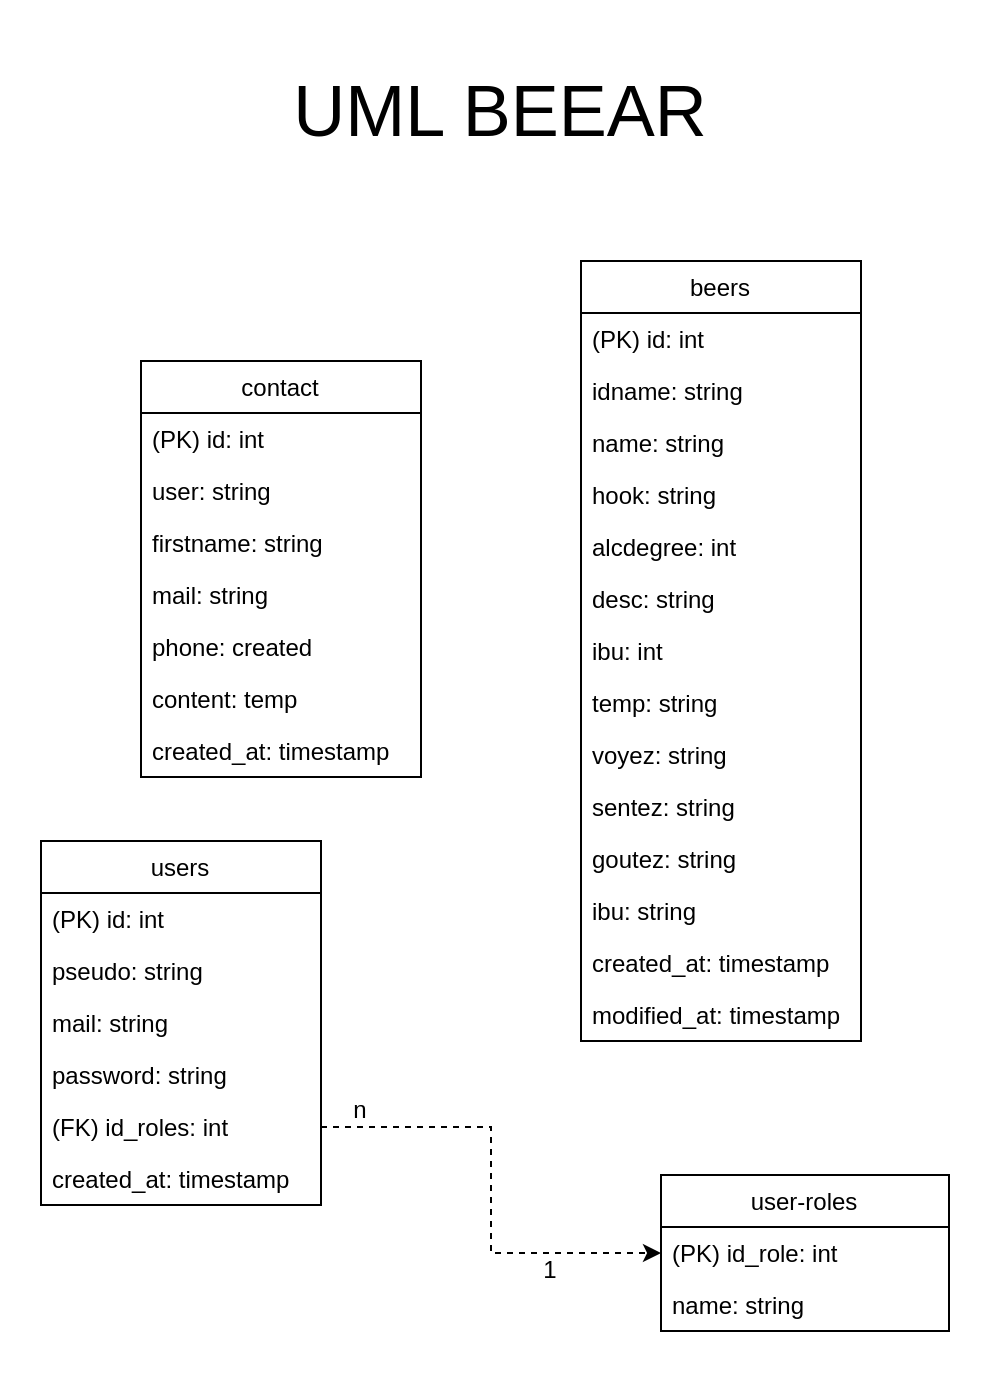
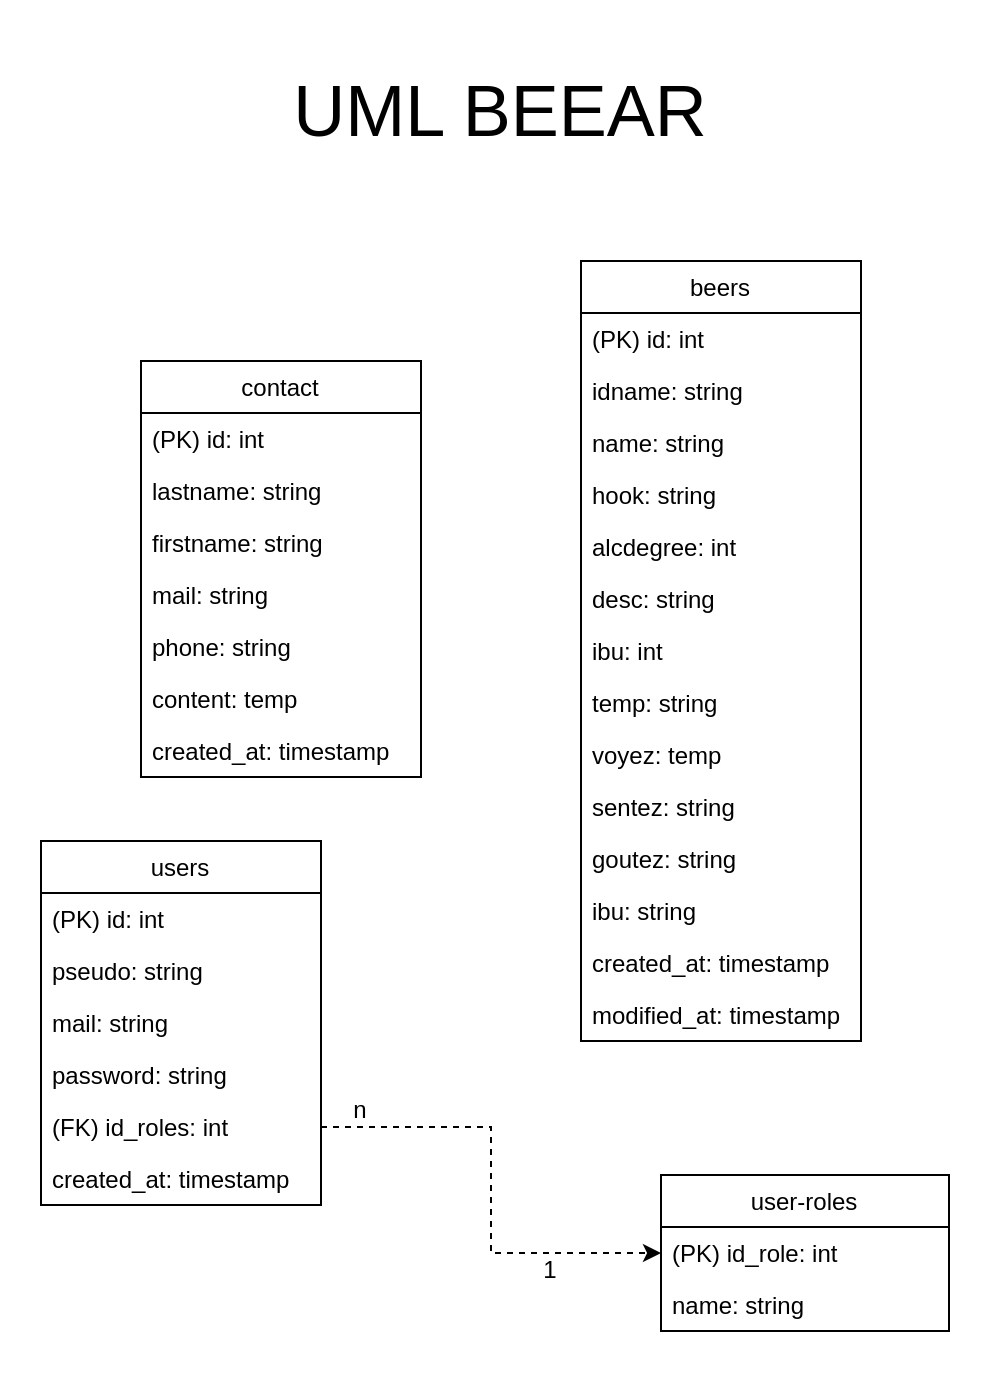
  <mxCell id="0" />
  <mxCell id="1" parent="0" />
  <mxCell id="2" value="contact" style="swimlane;fontStyle=0;childLayout=stackLayout;horizontal=1;startSize=26;fillColor=none;horizontalStack=0;resizeParent=1;resizeParentMax=0;resizeLast=0;collapsible=1;marginBottom=0;" vertex="1" parent="1"><mxGeometry x="70" y="180" width="140" height="208" as="geometry" /></mxCell>
  <mxCell id="3" value="(PK) id: int" style="text;strokeColor=none;fillColor=none;align=left;verticalAlign=top;spacingLeft=4;spacingRight=4;overflow=hidden;rotatable=0;points=[[0,0.5],[1,0.5]];portConstraint=eastwest;" vertex="1" parent="2"><mxGeometry y="26" width="140" height="26" as="geometry" /></mxCell>
- <mxCell id="4" value="user: string" style="text;strokeColor=none;fillColor=none;align=left;verticalAlign=top;spacingLeft=4;spacingRight=4;overflow=hidden;rotatable=0;points=[[0,0.5],[1,0.5]];portConstraint=eastwest;" vertex="1" parent="2"><mxGeometry y="52" width="140" height="26" as="geometry" /></mxCell>
+ <mxCell id="4" value="lastname: string" style="text;strokeColor=none;fillColor=none;align=left;verticalAlign=top;spacingLeft=4;spacingRight=4;overflow=hidden;rotatable=0;points=[[0,0.5],[1,0.5]];portConstraint=eastwest;" vertex="1" parent="2"><mxGeometry y="52" width="140" height="26" as="geometry" /></mxCell>
  <mxCell id="5" value="firstname: string" style="text;strokeColor=none;fillColor=none;align=left;verticalAlign=top;spacingLeft=4;spacingRight=4;overflow=hidden;rotatable=0;points=[[0,0.5],[1,0.5]];portConstraint=eastwest;" vertex="1" parent="2"><mxGeometry y="78" width="140" height="26" as="geometry" /></mxCell>
  <mxCell id="6" value="mail: string" style="text;strokeColor=none;fillColor=none;align=left;verticalAlign=top;spacingLeft=4;spacingRight=4;overflow=hidden;rotatable=0;points=[[0,0.5],[1,0.5]];portConstraint=eastwest;" vertex="1" parent="2"><mxGeometry y="104" width="140" height="26" as="geometry" /></mxCell>
- <mxCell id="7" value="phone: created" style="text;strokeColor=none;fillColor=none;align=left;verticalAlign=top;spacingLeft=4;spacingRight=4;overflow=hidden;rotatable=0;points=[[0,0.5],[1,0.5]];portConstraint=eastwest;" vertex="1" parent="2"><mxGeometry y="130" width="140" height="26" as="geometry" /></mxCell>
+ <mxCell id="7" value="phone: string" style="text;strokeColor=none;fillColor=none;align=left;verticalAlign=top;spacingLeft=4;spacingRight=4;overflow=hidden;rotatable=0;points=[[0,0.5],[1,0.5]];portConstraint=eastwest;" vertex="1" parent="2"><mxGeometry y="130" width="140" height="26" as="geometry" /></mxCell>
  <mxCell id="8" value="content: temp" style="text;strokeColor=none;fillColor=none;align=left;verticalAlign=top;spacingLeft=4;spacingRight=4;overflow=hidden;rotatable=0;points=[[0,0.5],[1,0.5]];portConstraint=eastwest;" vertex="1" parent="2"><mxGeometry y="156" width="140" height="26" as="geometry" /></mxCell>
  <mxCell id="9" value="created_at: timestamp" style="text;strokeColor=none;fillColor=none;align=left;verticalAlign=top;spacingLeft=4;spacingRight=4;overflow=hidden;rotatable=0;points=[[0,0.5],[1,0.5]];portConstraint=eastwest;" vertex="1" parent="2"><mxGeometry y="182" width="140" height="26" as="geometry" /></mxCell>
  <mxCell id="10" value="user-roles" style="swimlane;fontStyle=0;childLayout=stackLayout;horizontal=1;startSize=26;fillColor=none;horizontalStack=0;resizeParent=1;resizeParentMax=0;resizeLast=0;collapsible=1;marginBottom=0;" vertex="1" parent="1"><mxGeometry x="330" y="587" width="144" height="78" as="geometry" /></mxCell>
  <mxCell id="11" value="(PK) id_role: int" style="text;strokeColor=none;fillColor=none;align=left;verticalAlign=top;spacingLeft=4;spacingRight=4;overflow=hidden;rotatable=0;points=[[0,0.5],[1,0.5]];portConstraint=eastwest;" vertex="1" parent="10"><mxGeometry y="26" width="144" height="26" as="geometry" /></mxCell>
  <mxCell id="12" value="name: string" style="text;strokeColor=none;fillColor=none;align=left;verticalAlign=top;spacingLeft=4;spacingRight=4;overflow=hidden;rotatable=0;points=[[0,0.5],[1,0.5]];portConstraint=eastwest;" vertex="1" parent="10"><mxGeometry y="52" width="144" height="26" as="geometry" /></mxCell>
  <mxCell id="13" value="beers" style="swimlane;fontStyle=0;childLayout=stackLayout;horizontal=1;startSize=26;fillColor=none;horizontalStack=0;resizeParent=1;resizeParentMax=0;resizeLast=0;collapsible=1;marginBottom=0;" vertex="1" parent="1"><mxGeometry x="290" y="130" width="140" height="390" as="geometry" /></mxCell>
  <mxCell id="14" value="(PK) id: int" style="text;strokeColor=none;fillColor=none;align=left;verticalAlign=top;spacingLeft=4;spacingRight=4;overflow=hidden;rotatable=0;points=[[0,0.5],[1,0.5]];portConstraint=eastwest;" vertex="1" parent="13"><mxGeometry y="26" width="140" height="26" as="geometry" /></mxCell>
  <mxCell id="15" value="idname: string" style="text;strokeColor=none;fillColor=none;align=left;verticalAlign=top;spacingLeft=4;spacingRight=4;overflow=hidden;rotatable=0;points=[[0,0.5],[1,0.5]];portConstraint=eastwest;" vertex="1" parent="13"><mxGeometry y="52" width="140" height="26" as="geometry" /></mxCell>
  <mxCell id="16" value="name: string" style="text;strokeColor=none;fillColor=none;align=left;verticalAlign=top;spacingLeft=4;spacingRight=4;overflow=hidden;rotatable=0;points=[[0,0.5],[1,0.5]];portConstraint=eastwest;" vertex="1" parent="13"><mxGeometry y="78" width="140" height="26" as="geometry" /></mxCell>
  <mxCell id="17" value="hook: string" style="text;strokeColor=none;fillColor=none;align=left;verticalAlign=top;spacingLeft=4;spacingRight=4;overflow=hidden;rotatable=0;points=[[0,0.5],[1,0.5]];portConstraint=eastwest;" vertex="1" parent="13"><mxGeometry y="104" width="140" height="26" as="geometry" /></mxCell>
  <mxCell id="18" value="alcdegree: int" style="text;strokeColor=none;fillColor=none;align=left;verticalAlign=top;spacingLeft=4;spacingRight=4;overflow=hidden;rotatable=0;points=[[0,0.5],[1,0.5]];portConstraint=eastwest;" vertex="1" parent="13"><mxGeometry y="130" width="140" height="26" as="geometry" /></mxCell>
  <mxCell id="19" value="desc: string" style="text;strokeColor=none;fillColor=none;align=left;verticalAlign=top;spacingLeft=4;spacingRight=4;overflow=hidden;rotatable=0;points=[[0,0.5],[1,0.5]];portConstraint=eastwest;" vertex="1" parent="13"><mxGeometry y="156" width="140" height="26" as="geometry" /></mxCell>
  <mxCell id="20" value="ibu: int" style="text;strokeColor=none;fillColor=none;align=left;verticalAlign=top;spacingLeft=4;spacingRight=4;overflow=hidden;rotatable=0;points=[[0,0.5],[1,0.5]];portConstraint=eastwest;" vertex="1" parent="13"><mxGeometry y="182" width="140" height="26" as="geometry" /></mxCell>
  <mxCell id="21" value="temp: string" style="text;strokeColor=none;fillColor=none;align=left;verticalAlign=top;spacingLeft=4;spacingRight=4;overflow=hidden;rotatable=0;points=[[0,0.5],[1,0.5]];portConstraint=eastwest;" vertex="1" parent="13"><mxGeometry y="208" width="140" height="26" as="geometry" /></mxCell>
- <mxCell id="22" value="voyez: string" style="text;strokeColor=none;fillColor=none;align=left;verticalAlign=top;spacingLeft=4;spacingRight=4;overflow=hidden;rotatable=0;points=[[0,0.5],[1,0.5]];portConstraint=eastwest;" vertex="1" parent="13"><mxGeometry y="234" width="140" height="26" as="geometry" /></mxCell>
+ <mxCell id="22" value="voyez: temp" style="text;strokeColor=none;fillColor=none;align=left;verticalAlign=top;spacingLeft=4;spacingRight=4;overflow=hidden;rotatable=0;points=[[0,0.5],[1,0.5]];portConstraint=eastwest;" vertex="1" parent="13"><mxGeometry y="234" width="140" height="26" as="geometry" /></mxCell>
  <mxCell id="23" value="sentez: string" style="text;strokeColor=none;fillColor=none;align=left;verticalAlign=top;spacingLeft=4;spacingRight=4;overflow=hidden;rotatable=0;points=[[0,0.5],[1,0.5]];portConstraint=eastwest;" vertex="1" parent="13"><mxGeometry y="260" width="140" height="26" as="geometry" /></mxCell>
  <mxCell id="24" value="goutez: string" style="text;strokeColor=none;fillColor=none;align=left;verticalAlign=top;spacingLeft=4;spacingRight=4;overflow=hidden;rotatable=0;points=[[0,0.5],[1,0.5]];portConstraint=eastwest;" vertex="1" parent="13"><mxGeometry y="286" width="140" height="26" as="geometry" /></mxCell>
  <mxCell id="25" value="ibu: string" style="text;strokeColor=none;fillColor=none;align=left;verticalAlign=top;spacingLeft=4;spacingRight=4;overflow=hidden;rotatable=0;points=[[0,0.5],[1,0.5]];portConstraint=eastwest;" vertex="1" parent="13"><mxGeometry y="312" width="140" height="26" as="geometry" /></mxCell>
  <mxCell id="26" value="created_at: timestamp" style="text;strokeColor=none;fillColor=none;align=left;verticalAlign=top;spacingLeft=4;spacingRight=4;overflow=hidden;rotatable=0;points=[[0,0.5],[1,0.5]];portConstraint=eastwest;" vertex="1" parent="13"><mxGeometry y="338" width="140" height="26" as="geometry" /></mxCell>
  <mxCell id="27" value="modified_at: timestamp" style="text;strokeColor=none;fillColor=none;align=left;verticalAlign=top;spacingLeft=4;spacingRight=4;overflow=hidden;rotatable=0;points=[[0,0.5],[1,0.5]];portConstraint=eastwest;" vertex="1" parent="13"><mxGeometry y="364" width="140" height="26" as="geometry" /></mxCell>
  <mxCell id="28" value="users" style="swimlane;fontStyle=0;childLayout=stackLayout;horizontal=1;startSize=26;fillColor=none;horizontalStack=0;resizeParent=1;resizeParentMax=0;resizeLast=0;collapsible=1;marginBottom=0;" vertex="1" parent="1"><mxGeometry x="20" y="420" width="140" height="182" as="geometry" /></mxCell>
  <mxCell id="29" value="(PK) id: int" style="text;strokeColor=none;fillColor=none;align=left;verticalAlign=top;spacingLeft=4;spacingRight=4;overflow=hidden;rotatable=0;points=[[0,0.5],[1,0.5]];portConstraint=eastwest;" vertex="1" parent="28"><mxGeometry y="26" width="140" height="26" as="geometry" /></mxCell>
  <mxCell id="30" value="pseudo: string" style="text;strokeColor=none;fillColor=none;align=left;verticalAlign=top;spacingLeft=4;spacingRight=4;overflow=hidden;rotatable=0;points=[[0,0.5],[1,0.5]];portConstraint=eastwest;" vertex="1" parent="28"><mxGeometry y="52" width="140" height="26" as="geometry" /></mxCell>
  <mxCell id="31" value="mail: string" style="text;strokeColor=none;fillColor=none;align=left;verticalAlign=top;spacingLeft=4;spacingRight=4;overflow=hidden;rotatable=0;points=[[0,0.5],[1,0.5]];portConstraint=eastwest;" vertex="1" parent="28"><mxGeometry y="78" width="140" height="26" as="geometry" /></mxCell>
  <mxCell id="32" value="password: string" style="text;strokeColor=none;fillColor=none;align=left;verticalAlign=top;spacingLeft=4;spacingRight=4;overflow=hidden;rotatable=0;points=[[0,0.5],[1,0.5]];portConstraint=eastwest;" vertex="1" parent="28"><mxGeometry y="104" width="140" height="26" as="geometry" /></mxCell>
  <mxCell id="33" value="(FK) id_roles: int" style="text;strokeColor=none;fillColor=none;align=left;verticalAlign=top;spacingLeft=4;spacingRight=4;overflow=hidden;rotatable=0;points=[[0,0.5],[1,0.5]];portConstraint=eastwest;" vertex="1" parent="28"><mxGeometry y="130" width="140" height="26" as="geometry" /></mxCell>
  <mxCell id="34" value="created_at: timestamp" style="text;strokeColor=none;fillColor=none;align=left;verticalAlign=top;spacingLeft=4;spacingRight=4;overflow=hidden;rotatable=0;points=[[0,0.5],[1,0.5]];portConstraint=eastwest;" vertex="1" parent="28"><mxGeometry y="156" width="140" height="26" as="geometry" /></mxCell>
  <mxCell id="35" style="edgeStyle=orthogonalEdgeStyle;rounded=0;orthogonalLoop=1;jettySize=auto;html=1;dashed=1;" edge="1" parent="1" source="33" target="11"><mxGeometry relative="1" as="geometry" /></mxCell>
  <mxCell id="36" value="n" style="text;html=1;strokeColor=none;fillColor=none;align=center;verticalAlign=middle;whiteSpace=wrap;rounded=0;" vertex="1" parent="1"><mxGeometry x="170" y="540" width="20" height="30" as="geometry" /></mxCell>
  <mxCell id="37" value="1" style="text;html=1;strokeColor=none;fillColor=none;align=center;verticalAlign=middle;whiteSpace=wrap;rounded=0;" vertex="1" parent="1"><mxGeometry x="265" y="620" width="20" height="30" as="geometry" /></mxCell>
  <mxCell id="38" value="&lt;font style=&quot;font-size: 36px&quot;&gt;UML BEEAR&lt;br&gt;&lt;/font&gt;" style="text;html=1;strokeColor=none;fillColor=none;align=center;verticalAlign=middle;whiteSpace=wrap;rounded=0;" vertex="1" parent="1"><mxGeometry x="85" y="20" width="330" height="70" as="geometry" /></mxCell>
